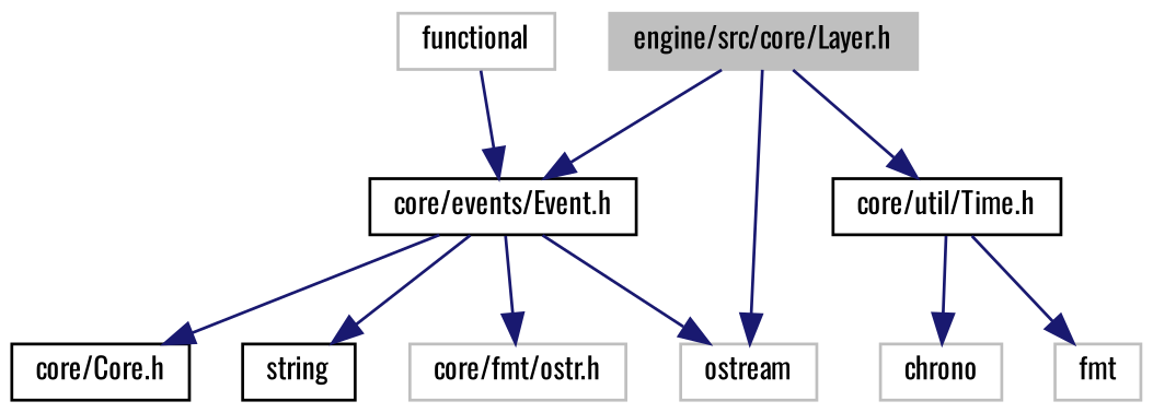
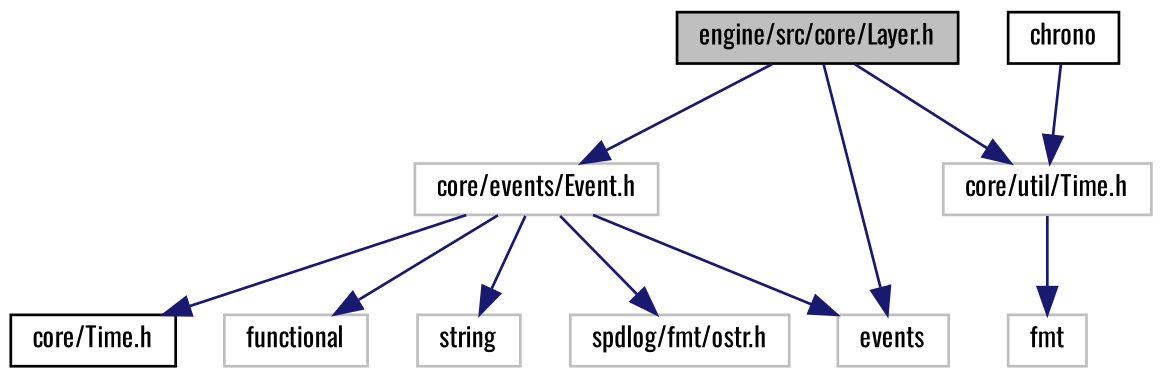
  digraph {
    fontname=Oswald
    node [color=grey75 fillcolor=white fontname=Oswald fontsize=10 shape=record style=filled]
    edge [color=midnightblue fontname=Oswald fontsize=10 labelfontname=Helvetica labelfontsize=10 style=solid]
-   n1 [fillcolor=grey75 fontcolor=black height=0.2 label="engine/src/core/Layer.h" width=0.4]
-   n2 [color=black height=0.2 label="core/events/Event.h" width=0.4]
-   n3 [color=black height=0.2 label="core/util/Time.h" width=0.4]
-   n4 [height=0.2 label=ostream width=0.4]
-   n5 [color=black height=0.2 label="core/Core.h" width=0.4]
+   n1 [color=black fillcolor=grey75 fontcolor=black height=0.2 label="engine/src/core/Layer.h" width=0.4]
+   n2 [height=0.2 label="core/events/Event.h" width=0.4]
+   n3 [height=0.2 label="core/util/Time.h" width=0.4]
+   n4 [height=0.2 label=events width=0.4]
+   n5 [color=black height=0.2 label="core/Time.h" width=0.4]
    n6 [height=0.2 label=functional width=0.4]
-   n7 [color=black height=0.2 label=string width=0.4]
-   n8 [height=0.2 label="core/fmt/ostr.h" width=0.4]
-   n9 [height=0.2 label=chrono width=0.4]
+   n7 [height=0.2 label=string width=0.4]
+   n8 [height=0.2 label="spdlog/fmt/ostr.h" width=0.4]
+   n9 [color=black height=0.2 label=chrono width=0.4]
    n10 [height=0.2 label=fmt width=0.4]
    n1 -> n2
    n1 -> n3
    n1 -> n4
    n2 -> n4
    n2 -> n5
-   n6 -> n2
+   n2 -> n6
    n2 -> n7
    n2 -> n8
-   n3 -> n9
+   n9 -> n3
    n3 -> n10
  }
